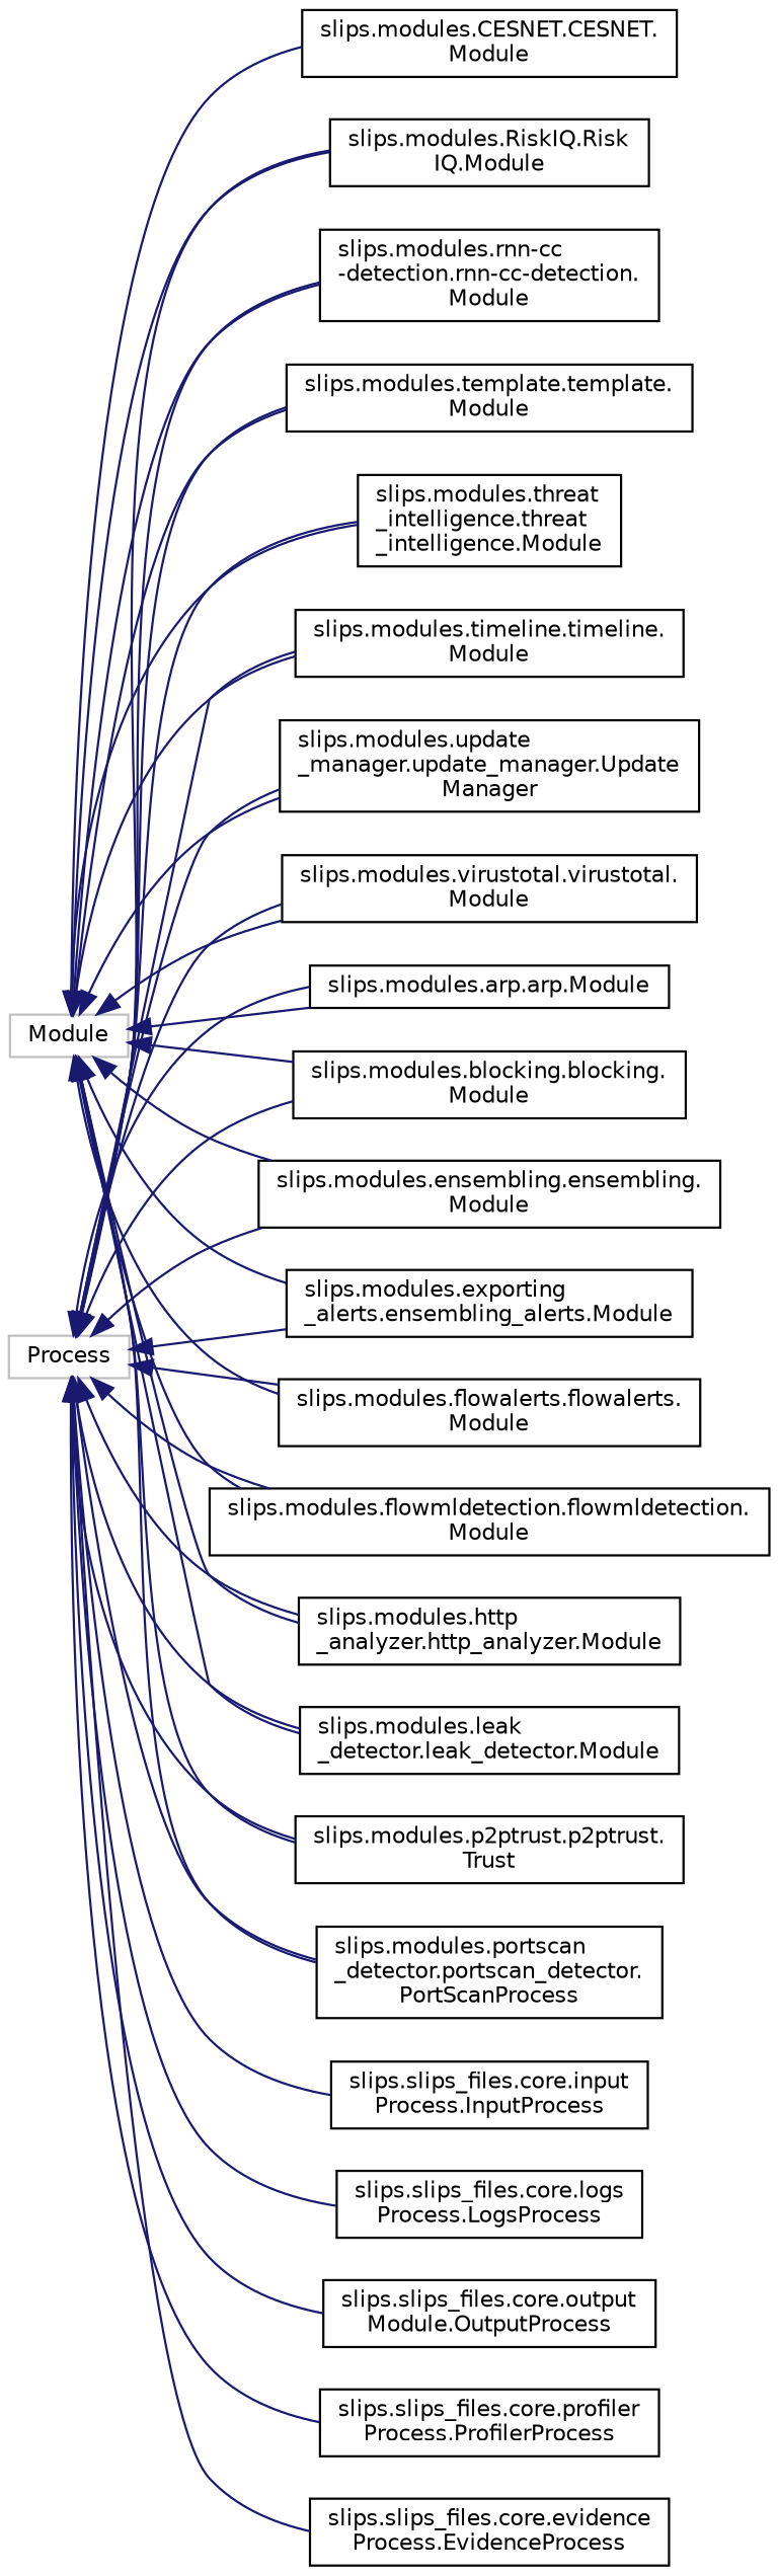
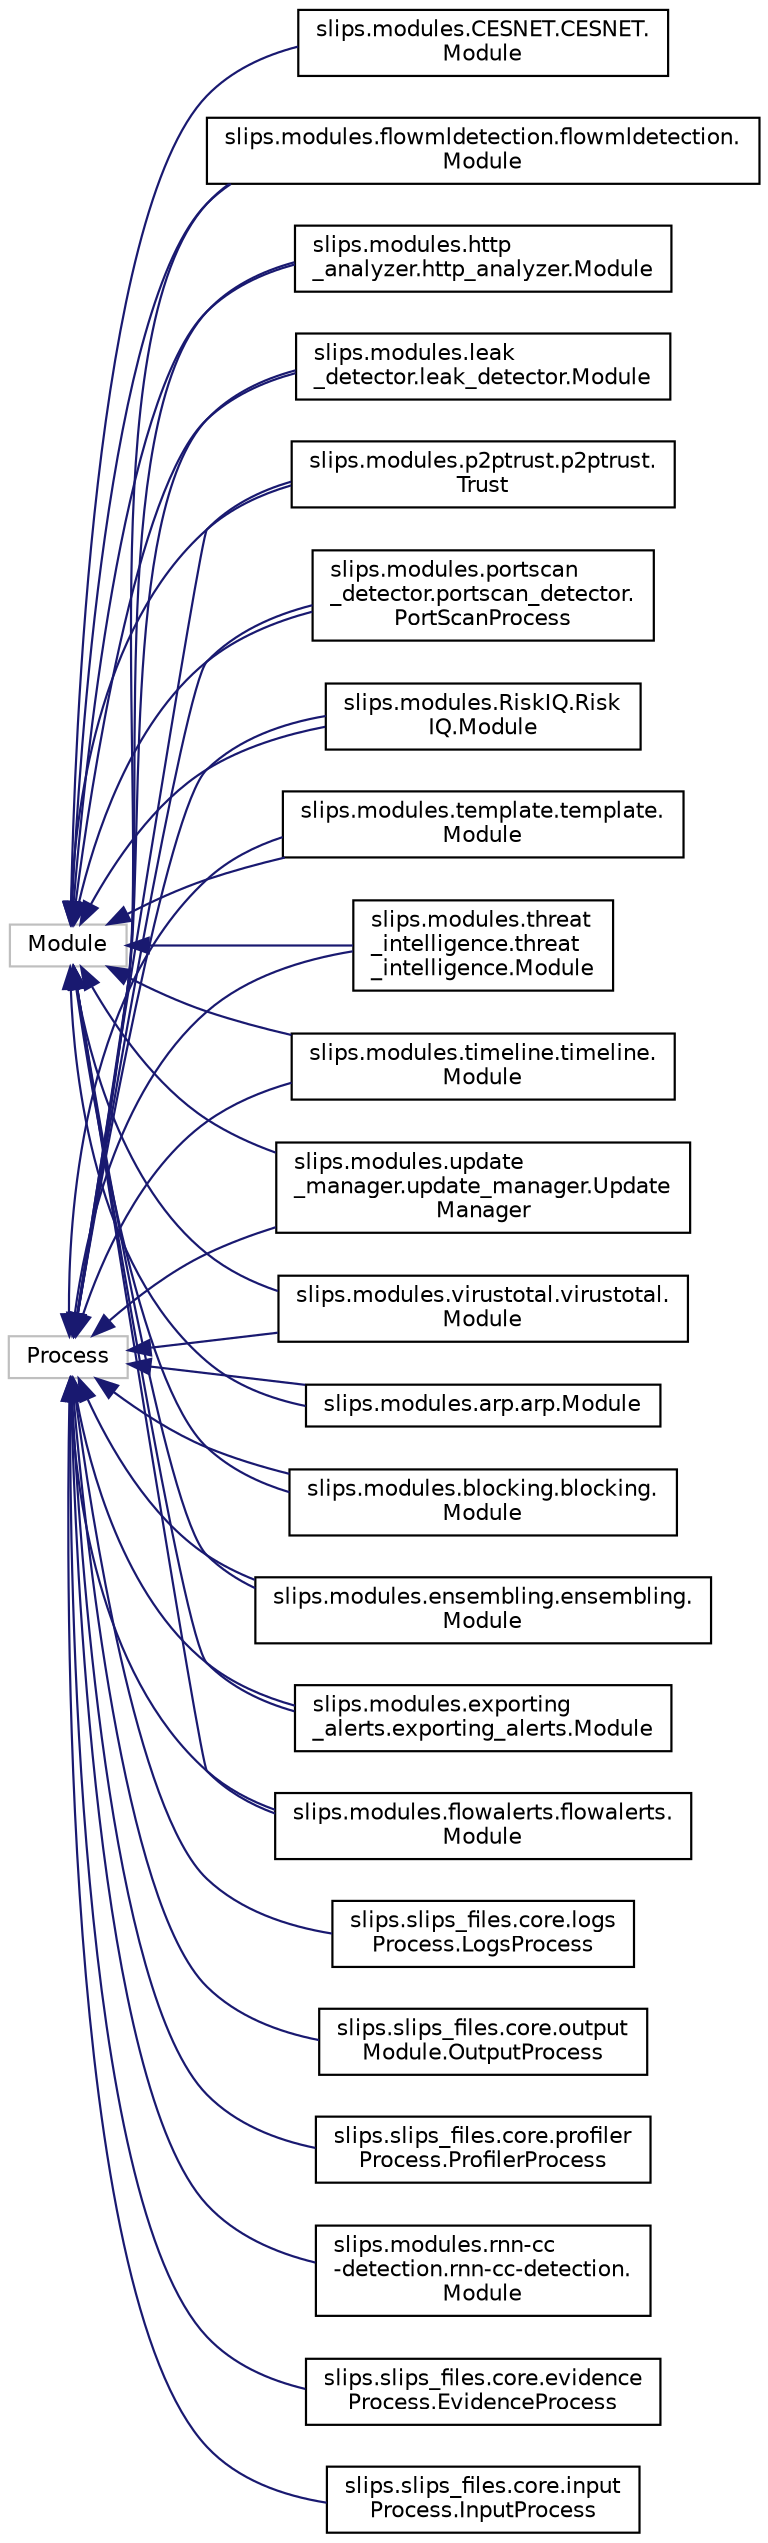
  digraph {
    rankdir=LR
    node [color=black fillcolor=white fontname=Helvetica fontsize=10 shape=record style=filled]
    edge [color=midnightblue dir=back fontname=Helvetica fontsize=10 labelfontname=Helvetica labelfontsize=10 style=solid]
    n1 [color=grey75 height=0.2 label=Module width=0.4]
    n2 [height=0.2 label="slips.modules.arp.arp.Module" width=0.4]
    n3 [height=0.2 label="slips.modules.blocking.blocking.\lModule" width=0.4]
    n4 [height=0.2 label="slips.modules.CESNET.CESNET.\lModule" width=0.4]
    n5 [height=0.2 label="slips.modules.ensembling.ensembling.\lModule" width=0.4]
-   n6 [height=0.2 label="slips.modules.exporting\l_alerts.ensembling_alerts.Module" width=0.4]
+   n6 [height=0.2 label="slips.modules.exporting\l_alerts.exporting_alerts.Module" width=0.4]
    n7 [height=0.2 label="slips.modules.flowalerts.flowalerts.\lModule" width=0.4]
    n8 [height=0.2 label="slips.modules.flowmldetection.flowmldetection.\lModule" width=0.4]
    n9 [height=0.2 label="slips.modules.http\l_analyzer.http_analyzer.Module" width=0.4]
    n10 [height=0.2 label="slips.modules.leak\l_detector.leak_detector.Module" width=0.4]
    n11 [height=0.2 label="slips.modules.p2ptrust.p2ptrust.\lTrust" width=0.4]
    n12 [height=0.2 label="slips.modules.portscan\l_detector.portscan_detector.\lPortScanProcess" width=0.4]
    n13 [height=0.2 label="slips.modules.RiskIQ.Risk\lIQ.Module" width=0.4]
    n14 [height=0.2 label="slips.modules.rnn-cc\l-detection.rnn-cc-detection.\lModule" width=0.4]
    n15 [height=0.2 label="slips.modules.template.template.\lModule" width=0.4]
    n16 [height=0.2 label="slips.modules.threat\l_intelligence.threat\l_intelligence.Module" width=0.4]
    n17 [height=0.2 label="slips.modules.timeline.timeline.\lModule" width=0.4]
    n18 [height=0.2 label="slips.modules.update\l_manager.update_manager.Update\lManager" width=0.4]
    n19 [height=0.2 label="slips.modules.virustotal.virustotal.\lModule" width=0.4]
    n20 [color=grey75 height=0.2 label=Process width=0.4]
    n21 [height=0.2 label="slips.slips_files.core.evidence\lProcess.EvidenceProcess" width=0.4]
    n22 [height=0.2 label="slips.slips_files.core.input\lProcess.InputProcess" width=0.4]
    n23 [height=0.2 label="slips.slips_files.core.logs\lProcess.LogsProcess" width=0.4]
    n24 [height=0.2 label="slips.slips_files.core.output\lModule.OutputProcess" width=0.4]
    n25 [height=0.2 label="slips.slips_files.core.profiler\lProcess.ProfilerProcess" width=0.4]
    n1 -> n2
    n1 -> n3
    n1 -> n4
    n1 -> n5
    n1 -> n6
    n1 -> n7
    n1 -> n8
    n1 -> n9
    n1 -> n10
    n1 -> n11
    n1 -> n12
    n1 -> n13
-   n1 -> n14
    n1 -> n15
    n1 -> n16
    n1 -> n17
    n1 -> n18
    n1 -> n19
    n20 -> n2
    n20 -> n3
    n20 -> n5
    n20 -> n6
    n20 -> n7
    n20 -> n8
    n20 -> n9
    n20 -> n10
    n20 -> n11
    n20 -> n12
    n20 -> n13
    n20 -> n14
    n20 -> n15
    n20 -> n16
    n20 -> n17
    n20 -> n18
    n20 -> n19
    n20 -> n21
    n20 -> n22
    n20 -> n23
    n20 -> n24
    n20 -> n25
  }
